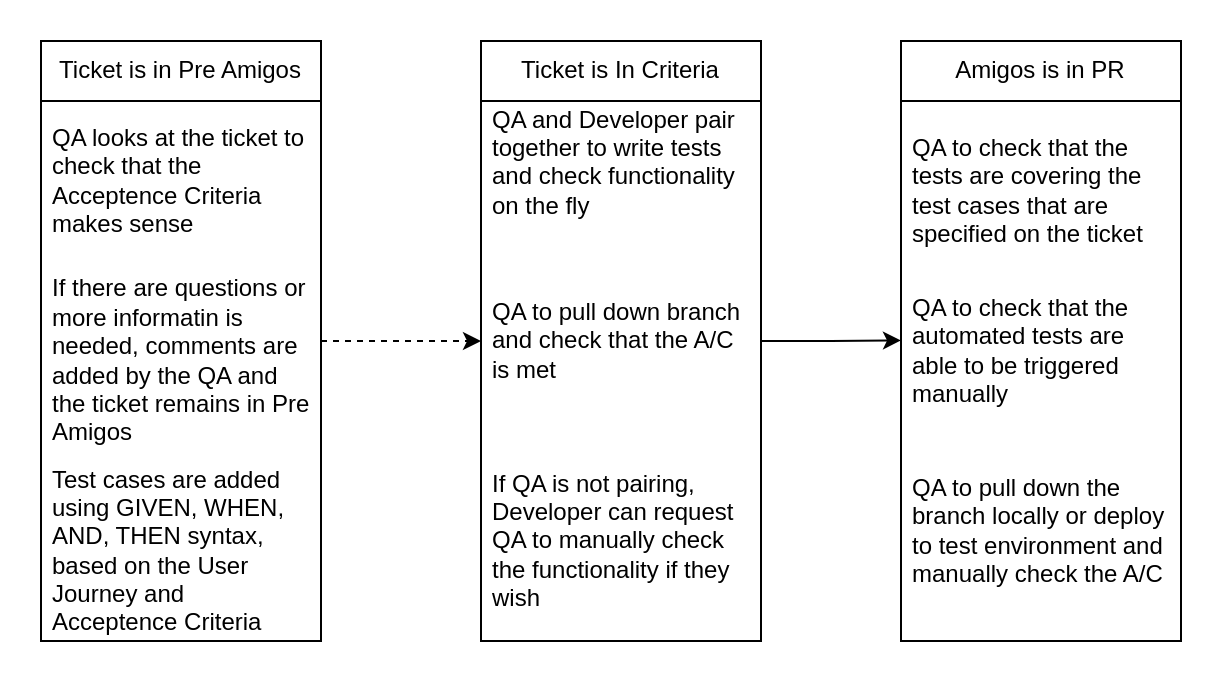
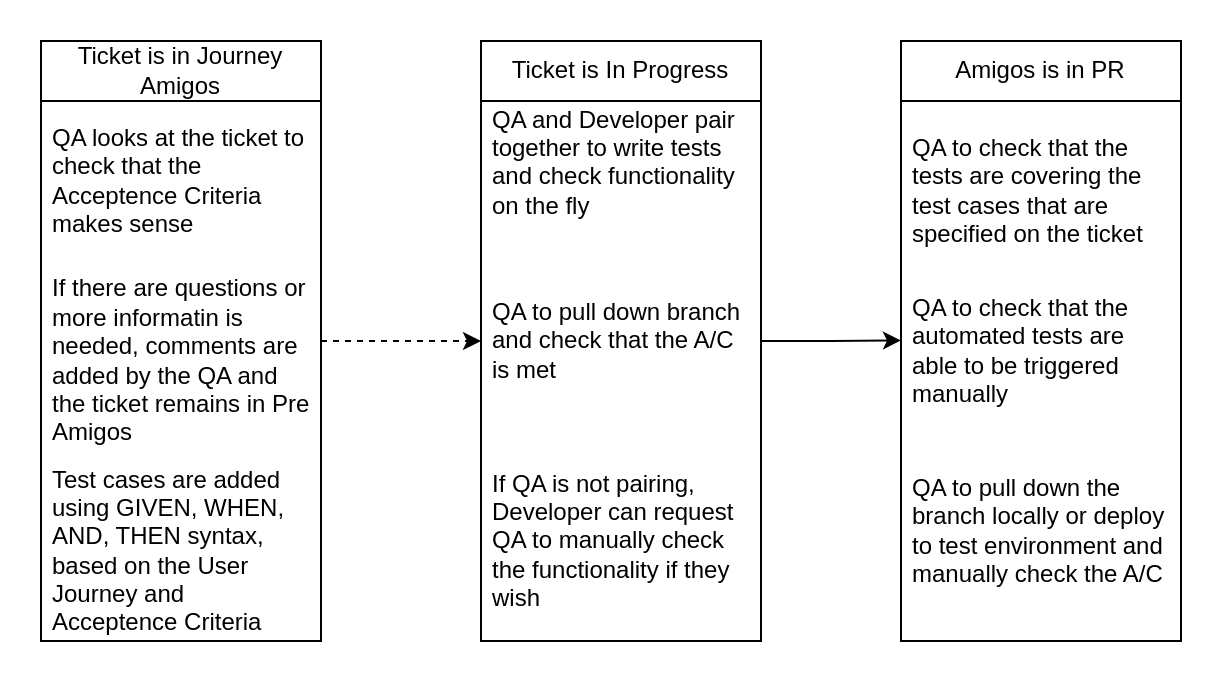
  <mxCell id="0" />
  <mxCell id="1" parent="0" />
  <mxCell id="2" value="" style="edgeStyle=orthogonalEdgeStyle;rounded=0;orthogonalLoop=1;jettySize=auto;html=1;dashed=1;" edge="1" parent="1" source="3" target="11"><mxGeometry relative="1" as="geometry" /></mxCell>
- <mxCell id="3" value="Ticket is in Pre Amigos" style="swimlane;fontStyle=0;childLayout=stackLayout;horizontal=1;startSize=30;horizontalStack=0;resizeParent=1;resizeParentMax=0;resizeLast=0;collapsible=1;marginBottom=0;whiteSpace=wrap;html=1;" vertex="1" parent="1"><mxGeometry x="20" y="20" width="140" height="300" as="geometry" /></mxCell>
+ <mxCell id="3" value="Ticket is in Journey Amigos" style="swimlane;fontStyle=0;childLayout=stackLayout;horizontal=1;startSize=30;horizontalStack=0;resizeParent=1;resizeParentMax=0;resizeLast=0;collapsible=1;marginBottom=0;whiteSpace=wrap;html=1;" vertex="1" parent="1"><mxGeometry x="20" y="20" width="140" height="300" as="geometry" /></mxCell>
  <mxCell id="4" value="QA looks at the ticket to check that the Acceptence Criteria makes sense" style="text;strokeColor=none;fillColor=none;align=left;verticalAlign=middle;spacingLeft=4;spacingRight=4;overflow=hidden;points=[[0,0.5],[1,0.5]];portConstraint=eastwest;rotatable=0;whiteSpace=wrap;html=1;" vertex="1" parent="3"><mxGeometry y="30" width="140" height="80" as="geometry" /></mxCell>
  <mxCell id="5" value="If there are questions or more informatin is needed, comments are added by the QA and the ticket remains in Pre Amigos" style="text;strokeColor=none;fillColor=none;align=left;verticalAlign=middle;spacingLeft=4;spacingRight=4;overflow=hidden;points=[[0,0.5],[1,0.5]];portConstraint=eastwest;rotatable=0;whiteSpace=wrap;html=1;" vertex="1" parent="3"><mxGeometry y="110" width="140" height="100" as="geometry" /></mxCell>
  <mxCell id="6" value="Test cases are added using GIVEN, WHEN, AND, THEN syntax, based on the User Journey and Acceptence Criteria" style="text;strokeColor=none;fillColor=none;align=left;verticalAlign=middle;spacingLeft=4;spacingRight=4;overflow=hidden;points=[[0,0.5],[1,0.5]];portConstraint=eastwest;rotatable=0;whiteSpace=wrap;html=1;" vertex="1" parent="3"><mxGeometry y="210" width="140" height="90" as="geometry" /></mxCell>
  <mxCell id="7" value="Amigos is in PR" style="swimlane;fontStyle=0;childLayout=stackLayout;horizontal=1;startSize=30;horizontalStack=0;resizeParent=1;resizeParentMax=0;resizeLast=0;collapsible=1;marginBottom=0;whiteSpace=wrap;html=1;" vertex="1" parent="1"><mxGeometry x="450" y="20" width="140" height="300" as="geometry" /></mxCell>
  <mxCell id="8" value="QA to check that the tests are covering the test cases that are specified on the ticket" style="text;strokeColor=none;fillColor=none;align=left;verticalAlign=middle;spacingLeft=4;spacingRight=4;overflow=hidden;points=[[0,0.5],[1,0.5]];portConstraint=eastwest;rotatable=0;whiteSpace=wrap;html=1;" vertex="1" parent="7"><mxGeometry y="30" width="140" height="90" as="geometry" /></mxCell>
  <mxCell id="9" value="QA to check that the automated tests are able to be triggered manually" style="text;strokeColor=none;fillColor=none;align=left;verticalAlign=middle;spacingLeft=4;spacingRight=4;overflow=hidden;points=[[0,0.5],[1,0.5]];portConstraint=eastwest;rotatable=0;whiteSpace=wrap;html=1;" vertex="1" parent="7"><mxGeometry y="120" width="140" height="70" as="geometry" /></mxCell>
  <mxCell id="10" value="QA to pull down the branch locally or deploy to test environment and manually check the A/C" style="text;strokeColor=none;fillColor=none;align=left;verticalAlign=middle;spacingLeft=4;spacingRight=4;overflow=hidden;points=[[0,0.5],[1,0.5]];portConstraint=eastwest;rotatable=0;whiteSpace=wrap;html=1;" vertex="1" parent="7"><mxGeometry y="190" width="140" height="110" as="geometry" /></mxCell>
- <mxCell id="11" value="Ticket is In Criteria" style="swimlane;fontStyle=0;childLayout=stackLayout;horizontal=1;startSize=30;horizontalStack=0;resizeParent=1;resizeParentMax=0;resizeLast=0;collapsible=1;marginBottom=0;whiteSpace=wrap;html=1;" vertex="1" parent="1"><mxGeometry x="240" y="20" width="140" height="300" as="geometry" /></mxCell>
+ <mxCell id="11" value="Ticket is In Progress" style="swimlane;fontStyle=0;childLayout=stackLayout;horizontal=1;startSize=30;horizontalStack=0;resizeParent=1;resizeParentMax=0;resizeLast=0;collapsible=1;marginBottom=0;whiteSpace=wrap;html=1;" vertex="1" parent="1"><mxGeometry x="240" y="20" width="140" height="300" as="geometry" /></mxCell>
  <mxCell id="12" value="QA and Developer pair together to write tests and check functionality on the fly&lt;br&gt;&lt;br&gt;&lt;br&gt;&lt;br&gt;&lt;br&gt;" style="text;strokeColor=none;fillColor=none;align=left;verticalAlign=middle;spacingLeft=4;spacingRight=4;overflow=hidden;points=[[0,0.5],[1,0.5]];portConstraint=eastwest;rotatable=0;whiteSpace=wrap;html=1;" vertex="1" parent="11"><mxGeometry y="30" width="140" height="70" as="geometry" /></mxCell>
  <mxCell id="13" value="QA to pull down branch and check that the A/C is met" style="text;strokeColor=none;fillColor=none;align=left;verticalAlign=middle;spacingLeft=4;spacingRight=4;overflow=hidden;points=[[0,0.5],[1,0.5]];portConstraint=eastwest;rotatable=0;whiteSpace=wrap;html=1;" vertex="1" parent="11"><mxGeometry y="100" width="140" height="100" as="geometry" /></mxCell>
  <mxCell id="14" value="If QA is not pairing, Developer can request QA to manually check the functionality if they wish" style="text;strokeColor=none;fillColor=none;align=left;verticalAlign=middle;spacingLeft=4;spacingRight=4;overflow=hidden;points=[[0,0.5],[1,0.5]];portConstraint=eastwest;rotatable=0;whiteSpace=wrap;html=1;" vertex="1" parent="11"><mxGeometry y="200" width="140" height="100" as="geometry" /></mxCell>
  <mxCell id="15" value="" style="edgeStyle=orthogonalEdgeStyle;rounded=0;orthogonalLoop=1;jettySize=auto;html=1;entryX=0.013;entryY=0.43;entryDx=0;entryDy=0;entryPerimeter=0;exitX=1;exitY=0.5;exitDx=0;exitDy=0;" edge="1" parent="1" source="13"><mxGeometry relative="1" as="geometry"><mxPoint x="390" y="169.76" as="sourcePoint" /><mxPoint x="450" y="169.71" as="targetPoint" /></mxGeometry></mxCell>
